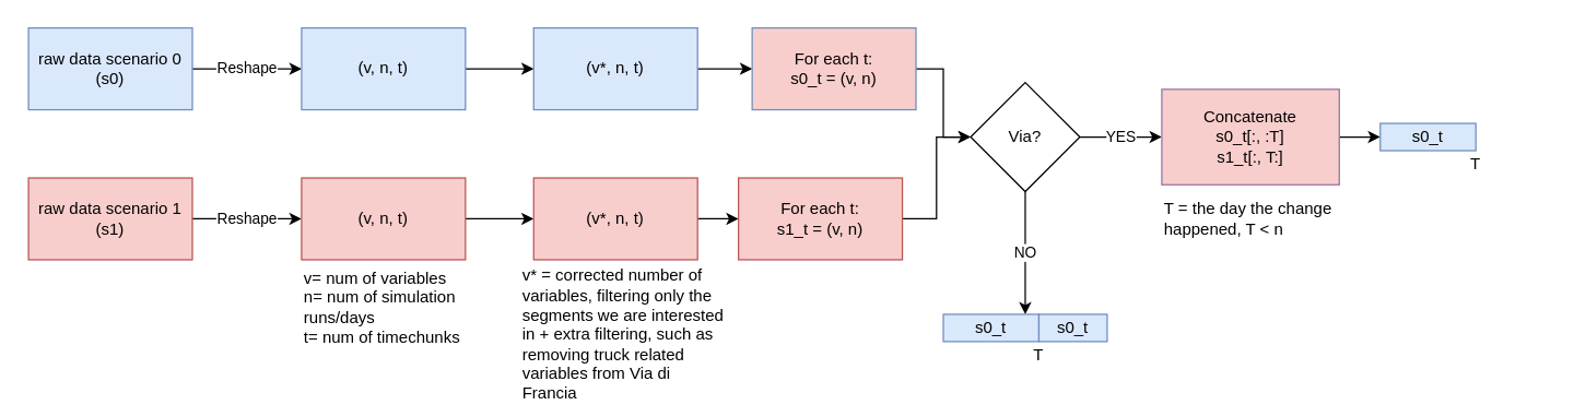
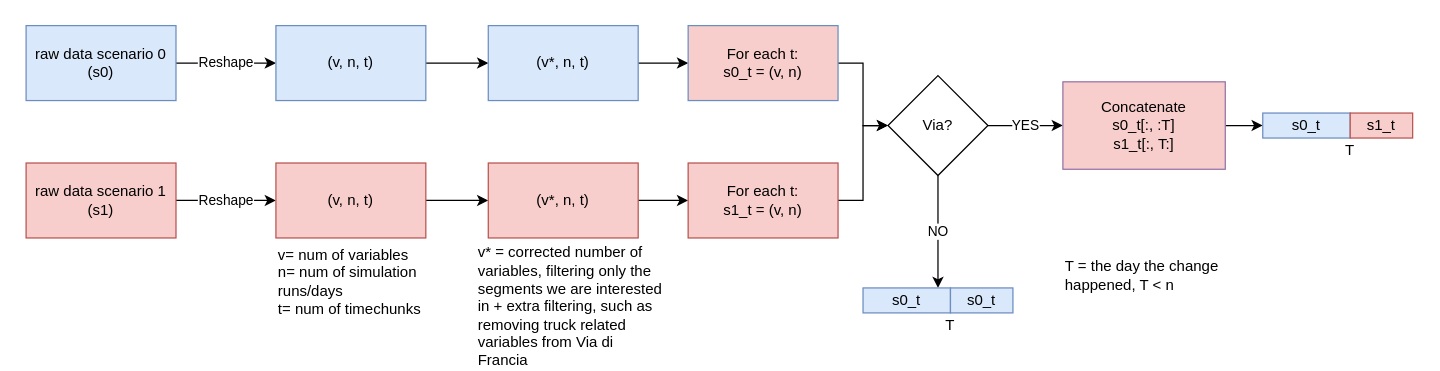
  <mxCell id="0" />
  <mxCell id="1" parent="0" />
  <mxCell id="2" value="Reshape" style="edgeStyle=orthogonalEdgeStyle;rounded=0;orthogonalLoop=1;jettySize=auto;html=1;" edge="1" parent="1" source="3" target="5"><mxGeometry relative="1" as="geometry" /></mxCell>
  <mxCell id="3" value="raw data scenario 0 (s0)" style="rounded=0;whiteSpace=wrap;html=1;fillColor=#dae8fc;strokeColor=#6c8ebf;" vertex="1" parent="1"><mxGeometry x="20" y="20" width="120" height="60" as="geometry" /></mxCell>
  <mxCell id="4" value="" style="edgeStyle=orthogonalEdgeStyle;rounded=0;orthogonalLoop=1;jettySize=auto;html=1;" edge="1" parent="1" source="5" target="7"><mxGeometry relative="1" as="geometry" /></mxCell>
  <mxCell id="5" value="(v, n, t)" style="rounded=0;whiteSpace=wrap;html=1;fillColor=#dae8fc;strokeColor=#6c8ebf;" vertex="1" parent="1"><mxGeometry x="220" y="20" width="120" height="60" as="geometry" /></mxCell>
  <mxCell id="6" value="" style="edgeStyle=orthogonalEdgeStyle;rounded=0;orthogonalLoop=1;jettySize=auto;html=1;" edge="1" parent="1" source="7" target="9"><mxGeometry relative="1" as="geometry" /></mxCell>
  <mxCell id="7" value="(v*, n, t)" style="rounded=0;whiteSpace=wrap;html=1;fillColor=#dae8fc;strokeColor=#6c8ebf;" vertex="1" parent="1"><mxGeometry x="390" y="20" width="120" height="60" as="geometry" /></mxCell>
  <mxCell id="8" value="" style="edgeStyle=orthogonalEdgeStyle;rounded=0;orthogonalLoop=1;jettySize=auto;html=1;" edge="1" parent="1" source="9" target="20"><mxGeometry relative="1" as="geometry" /></mxCell>
  <mxCell id="9" value="For each t:&lt;div&gt;s0_t = (v, n)&lt;/div&gt;" style="rounded=0;whiteSpace=wrap;html=1;fillColor=#f8cecc;strokeColor=#6c8ebf;" vertex="1" parent="1"><mxGeometry x="550" y="20" width="120" height="60" as="geometry" /></mxCell>
  <mxCell id="10" value="Reshape" style="edgeStyle=orthogonalEdgeStyle;rounded=0;orthogonalLoop=1;jettySize=auto;html=1;" edge="1" parent="1" source="11" target="13"><mxGeometry relative="1" as="geometry" /></mxCell>
  <mxCell id="11" value="raw data scenario 1 (s1)" style="rounded=0;whiteSpace=wrap;html=1;fillColor=#f8cecc;strokeColor=#b85450;" vertex="1" parent="1"><mxGeometry x="20" y="130" width="120" height="60" as="geometry" /></mxCell>
  <mxCell id="12" value="" style="edgeStyle=orthogonalEdgeStyle;rounded=0;orthogonalLoop=1;jettySize=auto;html=1;" edge="1" parent="1" source="13" target="15"><mxGeometry relative="1" as="geometry" /></mxCell>
  <mxCell id="13" value="(v, n, t)" style="rounded=0;whiteSpace=wrap;html=1;fillColor=#f8cecc;strokeColor=#b85450;" vertex="1" parent="1"><mxGeometry x="220" y="130" width="120" height="60" as="geometry" /></mxCell>
  <mxCell id="14" value="" style="edgeStyle=orthogonalEdgeStyle;rounded=0;orthogonalLoop=1;jettySize=auto;html=1;" edge="1" parent="1" source="15" target="17"><mxGeometry relative="1" as="geometry" /></mxCell>
  <mxCell id="15" value="(v*, n, t)" style="rounded=0;whiteSpace=wrap;html=1;fillColor=#f8cecc;strokeColor=#b85450;" vertex="1" parent="1"><mxGeometry x="390" y="130" width="120" height="60" as="geometry" /></mxCell>
  <mxCell id="16" value="" style="edgeStyle=orthogonalEdgeStyle;rounded=0;orthogonalLoop=1;jettySize=auto;html=1;" edge="1" parent="1" source="17" target="20"><mxGeometry relative="1" as="geometry" /></mxCell>
- <mxCell id="17" value="For each t:&lt;div&gt;s1_t = (v, n)&lt;/div&gt;" style="rounded=0;whiteSpace=wrap;html=1;fillColor=#f8cecc;strokeColor=#b85450;" vertex="1" parent="1"><mxGeometry x="540" y="130" width="120" height="60" as="geometry" /></mxCell>
+ <mxCell id="17" value="For each t:&lt;div&gt;s1_t = (v, n)&lt;/div&gt;" style="rounded=0;whiteSpace=wrap;html=1;fillColor=#f8cecc;strokeColor=#b85450;" vertex="1" parent="1"><mxGeometry x="550" y="130" width="120" height="60" as="geometry" /></mxCell>
  <mxCell id="18" value="YES" style="edgeStyle=orthogonalEdgeStyle;rounded=0;orthogonalLoop=1;jettySize=auto;html=1;" edge="1" parent="1" source="20" target="22"><mxGeometry relative="1" as="geometry" /></mxCell>
  <mxCell id="19" value="NO" style="edgeStyle=orthogonalEdgeStyle;rounded=0;orthogonalLoop=1;jettySize=auto;html=1;" edge="1" parent="1" source="20"><mxGeometry relative="1" as="geometry"><mxPoint x="750" y="230" as="targetPoint" /></mxGeometry></mxCell>
  <mxCell id="20" value="Via?" style="rhombus;whiteSpace=wrap;html=1;rounded=0;" vertex="1" parent="1"><mxGeometry x="710" y="60" width="80" height="80" as="geometry" /></mxCell>
  <mxCell id="21" value="" style="edgeStyle=orthogonalEdgeStyle;rounded=0;orthogonalLoop=1;jettySize=auto;html=1;" edge="1" parent="1" source="22" target="27"><mxGeometry relative="1" as="geometry" /></mxCell>
  <mxCell id="22" value="Concatenate&lt;div&gt;&lt;div&gt;s0_t[:, :T]&lt;/div&gt;&lt;div&gt;s1_t[:, T:]&lt;/div&gt;&lt;/div&gt;" style="whiteSpace=wrap;html=1;rounded=0;fillColor=#f8cecc;strokeColor=#9673a6;" vertex="1" parent="1"><mxGeometry x="850" y="65" width="130" height="70" as="geometry" /></mxCell>
  <mxCell id="23" value="v= num of variables&lt;div&gt;n= num of simulation runs/days&lt;/div&gt;&lt;div&gt;t= num of timechunks&lt;/div&gt;" style="text;html=1;align=left;verticalAlign=middle;whiteSpace=wrap;rounded=0;" vertex="1" parent="1"><mxGeometry x="220" y="210" width="130" height="30" as="geometry" /></mxCell>
  <mxCell id="24" value="v* = corrected number of variables, filtering only the segments we are interested in + extra filtering, such as removing truck related variables from Via di Francia" style="text;html=1;align=left;verticalAlign=middle;whiteSpace=wrap;rounded=0;" vertex="1" parent="1"><mxGeometry x="380" y="230" width="150" height="30" as="geometry" /></mxCell>
- <mxCell id="25" value="T =&amp;nbsp;&lt;span style=&quot;text-align: center;&quot;&gt;the day the change happened, T &amp;lt; n&lt;/span&gt;" style="text;html=1;align=left;verticalAlign=middle;whiteSpace=wrap;rounded=0;" vertex="1" parent="1"><mxGeometry x="850" y="145" width="130" height="30" as="geometry" /></mxCell>
+ <mxCell id="25" value="T =&amp;nbsp;&lt;span style=&quot;text-align: center;&quot;&gt;the day the change happened, T &amp;lt; n&lt;/span&gt;" style="text;html=1;align=left;verticalAlign=middle;whiteSpace=wrap;rounded=0;" vertex="1" parent="1"><mxGeometry x="850" y="205" width="130" height="30" as="geometry" /></mxCell>
  <mxCell id="26" value="" style="group" vertex="1" connectable="0" parent="1"><mxGeometry x="1010" y="90" width="120" height="20" as="geometry" /></mxCell>
  <mxCell id="27" value="s0_t" style="rounded=0;whiteSpace=wrap;html=1;fillColor=#dae8fc;strokeColor=#6c8ebf;" vertex="1" parent="26"><mxGeometry width="70" height="20" as="geometry" /></mxCell>
+ <mxCell id="28" value="s1_t" style="rounded=0;whiteSpace=wrap;html=1;fillColor=#f8cecc;strokeColor=#b85450;" vertex="1" parent="26"><mxGeometry x="70" width="50" height="20" as="geometry" /></mxCell>
  <mxCell id="29" value="s0_t" style="rounded=0;whiteSpace=wrap;html=1;fillColor=#dae8fc;strokeColor=#6c8ebf;" vertex="1" parent="1"><mxGeometry x="690" y="230" width="70" height="20" as="geometry" /></mxCell>
  <mxCell id="30" value="s0_t" style="rounded=0;whiteSpace=wrap;html=1;fillColor=#dae8fc;strokeColor=#6c8ebf;" vertex="1" parent="1"><mxGeometry x="760" y="230" width="50" height="20" as="geometry" /></mxCell>
  <mxCell id="31" value="T" style="text;html=1;align=center;verticalAlign=middle;whiteSpace=wrap;rounded=0;" vertex="1" parent="1"><mxGeometry x="730" y="250" width="60" height="20" as="geometry" /></mxCell>
  <mxCell id="32" value="T" style="text;html=1;align=center;verticalAlign=middle;whiteSpace=wrap;rounded=0;" vertex="1" parent="1"><mxGeometry x="1055" y="110" width="50" height="20" as="geometry" /></mxCell>
